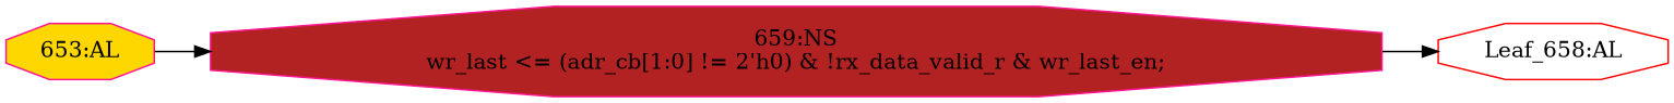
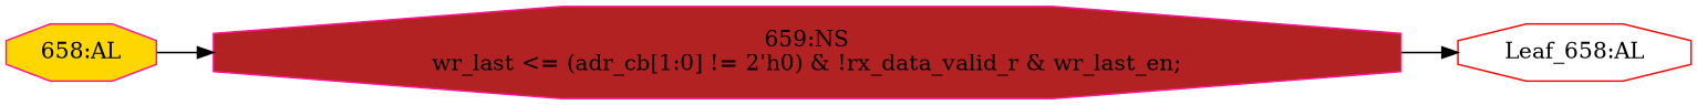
  strict digraph {
    rankdir=LR
    node [style=filled color=deeppink shape=octagon]
    edge [cond="[]" lineno=None style=solid]
-   n1 [ast="<pyverilog.vparser.ast.Always object at 0x7fa020e32090>" clk_sens=True fillcolor=gold label="653:AL" sens="['clk']" statements="[]" typ=Always use_var="['rx_data_valid_r', 'adr_cb', 'wr_last_en']"]
+   n1 [ast="<pyverilog.vparser.ast.Always object at 0x7fa020e32090>" clk_sens=True fillcolor=gold label="658:AL" sens="['clk']" statements="[]" typ=Always use_var="['rx_data_valid_r', 'adr_cb', 'wr_last_en']"]
    n2 [ast="<pyverilog.vparser.ast.NonblockingSubstitution object at 0x7fa020e32190>" fillcolor=firebrick label="659:NS\nwr_last <= (adr_cb[1:0] != 2'h0) & !rx_data_valid_r & wr_last_en;" statements="[<pyverilog.vparser.ast.NonblockingSubstitution object at 0x7fa020e32190>]" typ=NonblockingSubstitution]
    n3 [def_var="['wr_last']" label="Leaf_658:AL" color=red style=""]
    n1 -> n2
    n2 -> n3
  }
